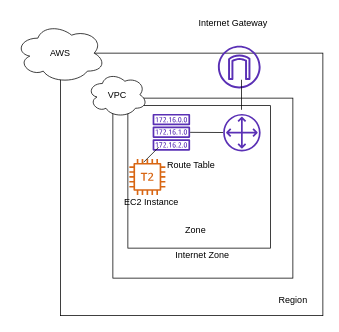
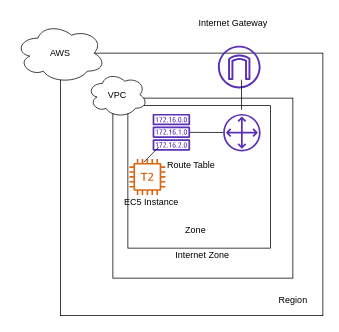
  <mxCell id="0" />
  <mxCell id="1" parent="0" />
  <mxCell id="2" value="" style="whiteSpace=wrap;html=1;aspect=fixed;" vertex="1" parent="1"><mxGeometry x="80" y="70" width="350" height="350" as="geometry" /></mxCell>
  <mxCell id="3" value="" style="whiteSpace=wrap;html=1;aspect=fixed;" vertex="1" parent="1"><mxGeometry x="150" y="130" width="240" height="240" as="geometry" /></mxCell>
  <mxCell id="4" value="Internet Zone" style="text;html=1;align=center;verticalAlign=middle;resizable=0;points=[];;autosize=1;" vertex="1" parent="1"><mxGeometry x="218.5" y="330" width="100" height="20" as="geometry" /></mxCell>
  <mxCell id="5" value="Internet Gateway" style="text;html=1;align=center;verticalAlign=middle;resizable=0;points=[];;autosize=1;" vertex="1" parent="1"><mxGeometry x="255" y="20" width="110" height="20" as="geometry" /></mxCell>
  <mxCell id="6" value="Region" style="text;html=1;align=center;verticalAlign=middle;resizable=0;points=[];;autosize=1;" vertex="1" parent="1"><mxGeometry x="365" y="390" width="50" height="20" as="geometry" /></mxCell>
  <mxCell id="7" value="AWS" style="ellipse;shape=cloud;whiteSpace=wrap;html=1;" vertex="1" parent="1"><mxGeometry x="20" y="30" width="120" height="80" as="geometry" /></mxCell>
  <mxCell id="8" value="" style="endArrow=none;html=1;" edge="1" parent="1"><mxGeometry width="50" height="50" relative="1" as="geometry"><mxPoint x="190" y="240" as="sourcePoint" /><mxPoint x="230" y="200" as="targetPoint" /></mxGeometry></mxCell>
  <mxCell id="9" value="" style="whiteSpace=wrap;html=1;aspect=fixed;" vertex="1" parent="1"><mxGeometry x="170" y="140" width="190" height="190" as="geometry" /></mxCell>
  <mxCell id="10" value="" style="outlineConnect=0;fontColor=#232F3E;gradientColor=none;fillColor=#5A30B5;strokeColor=none;dashed=0;verticalLabelPosition=bottom;verticalAlign=top;align=center;html=1;fontSize=12;fontStyle=0;aspect=fixed;pointerEvents=1;shape=mxgraph.aws4.route_table;" vertex="1" parent="1"><mxGeometry x="202.5" y="151" width="51" height="49" as="geometry" /></mxCell>
  <mxCell id="11" value="" style="endArrow=none;html=1;" edge="1" parent="1" source="10" target="15"><mxGeometry width="50" height="50" relative="1" as="geometry"><mxPoint x="180" y="190" as="sourcePoint" /><mxPoint x="230" y="140" as="targetPoint" /></mxGeometry></mxCell>
  <mxCell id="12" value="" style="outlineConnect=0;fontColor=#232F3E;gradientColor=none;fillColor=#D86613;strokeColor=none;dashed=0;verticalLabelPosition=bottom;verticalAlign=top;align=center;html=1;fontSize=12;fontStyle=0;aspect=fixed;pointerEvents=1;shape=mxgraph.aws4.t2_instance;" vertex="1" parent="1"><mxGeometry x="172" y="211" width="48" height="48" as="geometry" /></mxCell>
- <mxCell id="13" value="EC2 Instance" style="text;html=1;align=center;verticalAlign=middle;resizable=0;points=[];;autosize=1;" vertex="1" parent="1"><mxGeometry x="156" y="259" width="90" height="20" as="geometry" /></mxCell>
+ <mxCell id="13" value="EC5 Instance" style="text;html=1;align=center;verticalAlign=middle;resizable=0;points=[];;autosize=1;" vertex="1" parent="1"><mxGeometry x="156" y="259" width="90" height="20" as="geometry" /></mxCell>
  <mxCell id="14" value="Route Table" style="text;html=1;align=center;verticalAlign=middle;resizable=0;points=[];;autosize=1;" vertex="1" parent="1"><mxGeometry x="213.5" y="210" width="80" height="20" as="geometry" /></mxCell>
  <mxCell id="15" value="" style="outlineConnect=0;fontColor=#232F3E;gradientColor=none;fillColor=#5A30B5;strokeColor=none;dashed=0;verticalLabelPosition=bottom;verticalAlign=top;align=center;html=1;fontSize=12;fontStyle=0;aspect=fixed;pointerEvents=1;shape=mxgraph.aws4.customer_gateway;" vertex="1" parent="1"><mxGeometry x="297" y="151" width="50" height="50" as="geometry" /></mxCell>
  <mxCell id="16" value="" style="endArrow=none;html=1;" edge="1" parent="1"><mxGeometry width="50" height="50" relative="1" as="geometry"><mxPoint x="191" y="215.5" as="sourcePoint" /><mxPoint x="211" y="195.5" as="targetPoint" /></mxGeometry></mxCell>
  <mxCell id="17" value="VPC" style="ellipse;shape=cloud;whiteSpace=wrap;html=1;" vertex="1" parent="1"><mxGeometry x="116" y="95.5" width="80" height="60" as="geometry" /></mxCell>
  <mxCell id="18" value="Zone" style="text;html=1;align=center;verticalAlign=middle;resizable=0;points=[];;autosize=1;" vertex="1" parent="1"><mxGeometry x="235" y="295.5" width="50" height="20" as="geometry" /></mxCell>
  <mxCell id="19" value="" style="outlineConnect=0;fontColor=#232F3E;gradientColor=none;fillColor=#5A30B5;strokeColor=none;dashed=0;verticalLabelPosition=bottom;verticalAlign=top;align=center;html=1;fontSize=12;fontStyle=0;aspect=fixed;pointerEvents=1;shape=mxgraph.aws4.internet_gateway;" vertex="1" parent="1"><mxGeometry x="290" y="60" width="57" height="57" as="geometry" /></mxCell>
  <mxCell id="20" value="" style="endArrow=none;html=1;" edge="1" parent="1"><mxGeometry width="50" height="50" relative="1" as="geometry"><mxPoint x="321.5" y="145.5" as="sourcePoint" /><mxPoint x="321.5" y="105.5" as="targetPoint" /></mxGeometry></mxCell>
